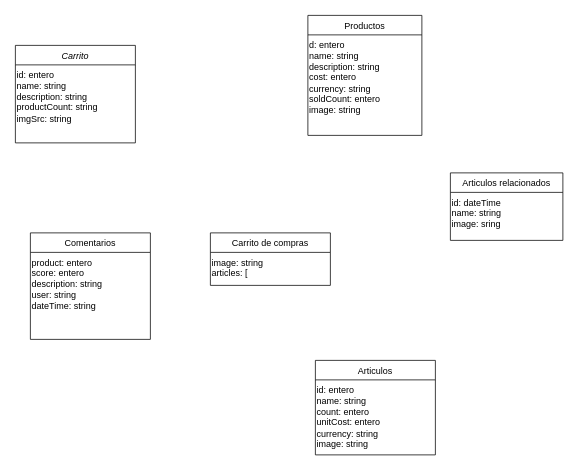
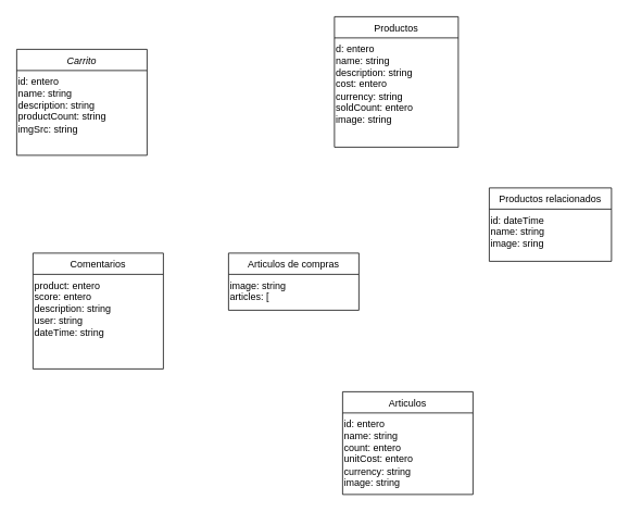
  <mxCell id="0" />
  <mxCell id="1" parent="0" />
  <mxCell id="2" value="Carrito" style="swimlane;fontStyle=2;align=center;verticalAlign=top;childLayout=stackLayout;horizontal=1;startSize=26;horizontalStack=0;resizeParent=1;resizeLast=0;collapsible=1;marginBottom=0;rounded=0;shadow=0;strokeWidth=1;" parent="1" vertex="1"><mxGeometry x="20" y="60" width="160" height="130" as="geometry"><mxRectangle x="230" y="140" width="160" height="26" as="alternateBounds" /></mxGeometry></mxCell>
  <mxCell id="3" value="id: entero&#10;name: string&#10;description: string&#10;productCount: string&#10;imgSrc: string" style="text;whiteSpace=wrap;html=1;" vertex="1" parent="2"><mxGeometry y="26" width="160" height="90" as="geometry" /></mxCell>
  <mxCell id="4" value="Comentarios" style="swimlane;fontStyle=0;align=center;verticalAlign=top;childLayout=stackLayout;horizontal=1;startSize=26;horizontalStack=0;resizeParent=1;resizeLast=0;collapsible=1;marginBottom=0;rounded=0;shadow=0;strokeWidth=1;" parent="1" vertex="1"><mxGeometry x="40" y="310" width="160" height="142" as="geometry"><mxRectangle x="130" y="380" width="160" height="26" as="alternateBounds" /></mxGeometry></mxCell>
  <mxCell id="5" value="product: entero&#10;score: entero&#10;description: string&#10;user: string&#10;dateTime: string" style="text;whiteSpace=wrap;html=1;" vertex="1" parent="4"><mxGeometry y="26" width="160" height="90" as="geometry" /></mxCell>
  <mxCell id="6" value="&#10;&#10;product: entero&#10;score: entero&#10;description: string&#10;user: string&#10;dateTime: string&#10;&#10;&#10;" style="text;align=left;verticalAlign=top;spacingLeft=4;spacingRight=4;overflow=hidden;rotatable=0;points=[[0,0.5],[1,0.5]];portConstraint=eastwest;" parent="4" vertex="1"><mxGeometry y="116" width="160" height="26" as="geometry" /></mxCell>
- <mxCell id="7" value="Carrito de compras" style="swimlane;fontStyle=0;align=center;verticalAlign=top;childLayout=stackLayout;horizontal=1;startSize=26;horizontalStack=0;resizeParent=1;resizeLast=0;collapsible=1;marginBottom=0;rounded=0;shadow=0;strokeWidth=1;" parent="1" vertex="1"><mxGeometry x="280" y="310" width="160" height="70" as="geometry"><mxRectangle x="340" y="380" width="170" height="26" as="alternateBounds" /></mxGeometry></mxCell>
+ <mxCell id="7" value="Articulos de compras" style="swimlane;fontStyle=0;align=center;verticalAlign=top;childLayout=stackLayout;horizontal=1;startSize=26;horizontalStack=0;resizeParent=1;resizeLast=0;collapsible=1;marginBottom=0;rounded=0;shadow=0;strokeWidth=1;" parent="1" vertex="1"><mxGeometry x="280" y="310" width="160" height="70" as="geometry"><mxRectangle x="340" y="380" width="170" height="26" as="alternateBounds" /></mxGeometry></mxCell>
  <mxCell id="8" value="image: string&#10;articles: [" style="text;whiteSpace=wrap;html=1;" vertex="1" parent="7"><mxGeometry y="26" width="160" height="40" as="geometry" /></mxCell>
  <mxCell id="9" value="Productos" style="swimlane;fontStyle=0;align=center;verticalAlign=top;childLayout=stackLayout;horizontal=1;startSize=26;horizontalStack=0;resizeParent=1;resizeLast=0;collapsible=1;marginBottom=0;rounded=0;shadow=0;strokeWidth=1;" parent="1" vertex="1"><mxGeometry x="410" y="20" width="152" height="160" as="geometry"><mxRectangle x="550" y="140" width="160" height="26" as="alternateBounds" /></mxGeometry></mxCell>
  <mxCell id="10" value="d: entero&#10;name: string&#10;description: string&#10;cost: entero&#10;currency: string&#10;soldCount: entero&#10;image: string" style="text;whiteSpace=wrap;html=1;" vertex="1" parent="9"><mxGeometry y="26" width="152" height="110" as="geometry" /></mxCell>
  <mxCell id="11" value="Articulos" style="swimlane;fontStyle=0;align=center;verticalAlign=top;childLayout=stackLayout;horizontal=1;startSize=26;horizontalStack=0;resizeParent=1;resizeLast=0;collapsible=1;marginBottom=0;rounded=0;shadow=0;strokeWidth=1;" vertex="1" parent="1"><mxGeometry x="420" y="480" width="160" height="126" as="geometry"><mxRectangle x="340" y="380" width="170" height="26" as="alternateBounds" /></mxGeometry></mxCell>
  <mxCell id="12" value="id: entero&#10;name: string&#10;count: entero&#10;unitCost: entero&#10;currency: string&#10;image: string" style="text;whiteSpace=wrap;html=1;" vertex="1" parent="11"><mxGeometry y="26" width="160" height="100" as="geometry" /></mxCell>
- <mxCell id="13" value="Articulos relacionados&#10;" style="swimlane;fontStyle=0;align=center;verticalAlign=top;childLayout=stackLayout;horizontal=1;startSize=26;horizontalStack=0;resizeParent=1;resizeLast=0;collapsible=1;marginBottom=0;rounded=0;shadow=0;strokeWidth=1;" vertex="1" parent="1"><mxGeometry x="600" y="230" width="150" height="90" as="geometry"><mxRectangle x="550" y="140" width="160" height="26" as="alternateBounds" /></mxGeometry></mxCell>
+ <mxCell id="13" value="Productos relacionados&#10;" style="swimlane;fontStyle=0;align=center;verticalAlign=top;childLayout=stackLayout;horizontal=1;startSize=26;horizontalStack=0;resizeParent=1;resizeLast=0;collapsible=1;marginBottom=0;rounded=0;shadow=0;strokeWidth=1;" vertex="1" parent="1"><mxGeometry x="600" y="230" width="150" height="90" as="geometry"><mxRectangle x="550" y="140" width="160" height="26" as="alternateBounds" /></mxGeometry></mxCell>
  <mxCell id="14" value="id: dateTime&#10;name: string&#10;image: sring" style="text;whiteSpace=wrap;html=1;" vertex="1" parent="13"><mxGeometry y="26" width="150" height="60" as="geometry" /></mxCell>
